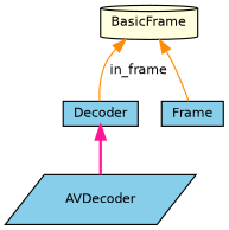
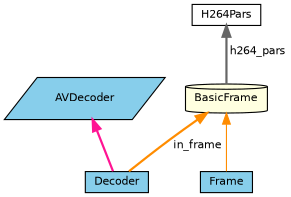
  digraph {
    node [color=black fillcolor=skyblue fontname=Helvetica fontsize=10 shape=box style=filled]
    edge [color=darkorange dir=back fontname=Helvetica fontsize=10 labelfontname=Helvetica labelfontsize=10 style=bold]
    n1 [fontcolor=black height=0.2 label=AVDecoder shape=parallelogram width=0.4]
    n2 [height=0.2 label=Decoder width=0.4]
    n3 [fillcolor=lightyellow height=0.2 label=BasicFrame shape=cylinder width=0.4]
    n4 [height=0.2 label=Frame width=0.4]
-   n2 -> n1 [color=deeppink]
-   n3 -> n2 [label=" in_frame" style=solid]
+   n5 [fillcolor=white height=0.2 label=H264Pars width=0.4]
+   n1 -> n2 [color=deeppink]
+   n3 -> n2 [label=" in_frame"]
    n3 -> n4 [style=solid]
+   n5 -> n3 [color=gray40 label=" h264_pars"]
  }
